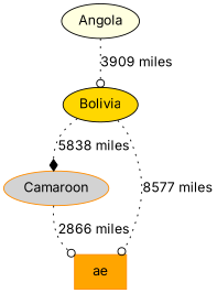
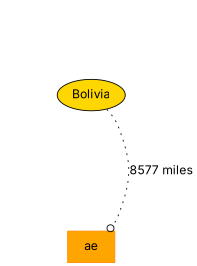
  digraph {
    fontname=Inter
    node [color=black fontname=Inter style=filled]
    edge [arrowhead=odot fontname=Inter style=dotted]
-   n1 [fillcolor=lightyellow label=Angola]
    n2 [fillcolor=gold label=Bolivia]
-   n3 [color=darkorange fillcolor=lightgrey label=Camaroon]
    ae [color=darkorange fillcolor=orange shape=box]
-   n1 -> n2 [label="3909 miles"]
-   n2 -> n3 [arrowhead=diamond label="5838 miles"]
    n2 -> ae [label="8577 miles"]
-   n3 -> ae [label="2866 miles"]
  }
